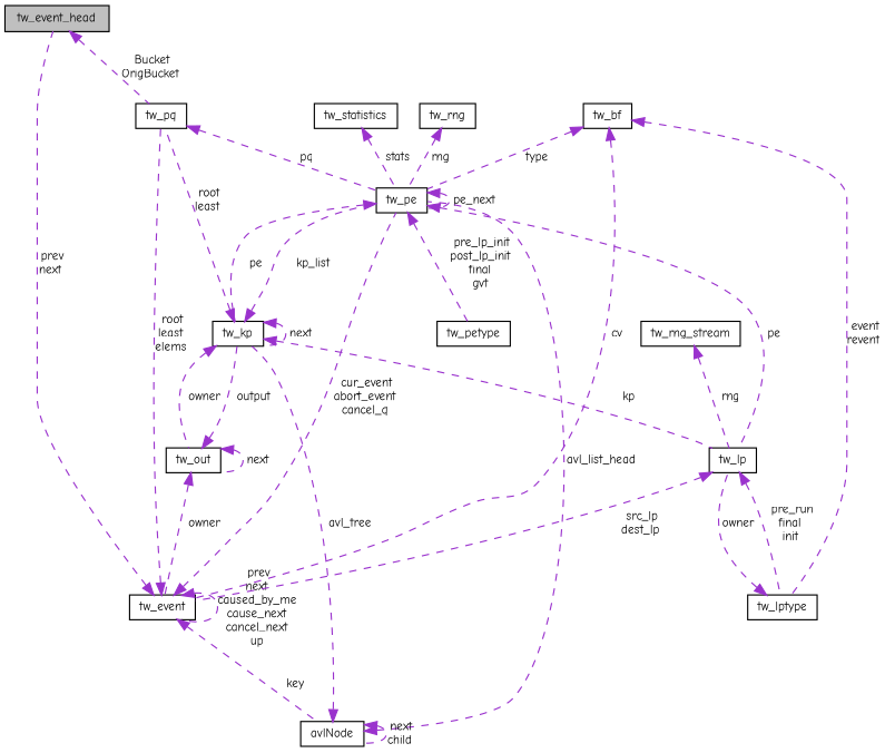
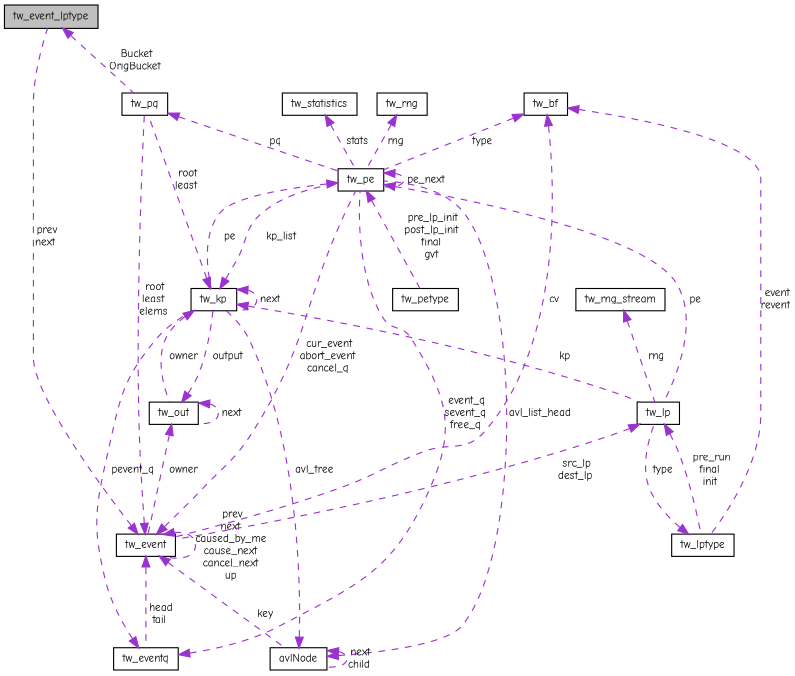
  digraph {
    fontname="Comic Neue"
    node [color=black fillcolor=white fontname="Comic Neue" fontsize=10 shape=record style=filled]
    edge [color=darkorchid3 dir=back fontname="Comic Neue" fontsize=10 labelfontname=Helvetica labelfontsize=10 style=dashed]
-   n1 [fillcolor=grey75 fontcolor=black height=0.2 label=tw_event_head width=0.4]
+   n1 [fillcolor=grey75 fontcolor=black height=0.2 label=tw_event_lptype width=0.4]
    n2 [height=0.2 label=tw_pq width=0.4]
    n3 [height=0.2 label=tw_pe width=0.4]
    n4 [height=0.2 label=tw_event width=0.4]
+   n5 [height=0.2 label=tw_eventq width=0.4]
    n6 [height=0.2 label=avlNode width=0.4]
    n7 [height=0.2 label=tw_kp width=0.4]
    n8 [height=0.2 label=tw_lp width=0.4]
    n9 [height=0.2 label=tw_petype width=0.4]
    n10 [height=0.2 label=tw_out width=0.4]
    n11 [height=0.2 label=tw_lptype width=0.4]
    n12 [height=0.2 label=tw_statistics width=0.4]
    n13 [height=0.2 label=tw_rng width=0.4]
    n14 [height=0.2 label=tw_rng_stream width=0.4]
    n15 [height=0.2 label=tw_bf width=0.4]
    n1 -> n2 [label=" Bucket\nOrigBucket"]
    n2 -> n3 [label=" pq"]
    n3 -> n3 [label=" pe_next"]
    n3 -> n7 [label=" pe"]
    n3 -> n8 [label=" pe"]
    n3 -> n9 [label=" pre_lp_init\npost_lp_init\nfinal\ngvt"]
    n4 -> n1 [label=" prev\nnext"]
    n4 -> n2 [label=" root\nleast\nelems"]
    n4 -> n3 [label=" cur_event\nabort_event\ncancel_q"]
    n4 -> n4 [label=" prev\nnext\ncaused_by_me\ncause_next\ncancel_next\nup"]
+   n4 -> n5 [label=" head\ntail"]
    n4 -> n6 [label=" key"]
+   n5 -> n3 [label=" event_q\nsevent_q\nfree_q"]
+   n5 -> n7 [label=" pevent_q"]
    n6 -> n3 [label=" avl_list_head"]
    n6 -> n6 [label=" next\nchild"]
    n6 -> n7 [label=" avl_tree"]
    n7 -> n2 [label=" root\nleast"]
    n7 -> n3 [label=" kp_list"]
    n7 -> n7 [label=" next"]
    n7 -> n8 [label=" kp"]
    n7 -> n10 [label=" owner"]
    n8 -> n4 [label=" src_lp\ndest_lp"]
    n8 -> n11 [label=" pre_run\nfinal\ninit"]
    n10 -> n4 [label=" owner"]
    n10 -> n7 [label=" output"]
    n10 -> n10 [label=" next"]
-   n11 -> n8 [label=" owner"]
+   n11 -> n8 [label=" type"]
    n12 -> n3 [label=" stats"]
    n13 -> n3 [label=" rng"]
    n14 -> n8 [label=" rng"]
    n15 -> n3 [label=" type"]
    n15 -> n4 [label=" cv"]
    n15 -> n11 [label=" event\nrevent"]
  }
